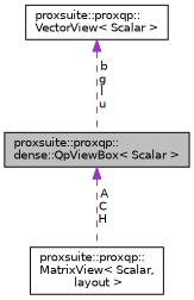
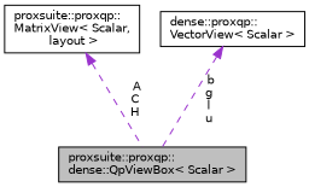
  digraph {
    rankdir=TB
    node [color=black fontname=Helvetica fontsize=10 shape=record]
    edge [color=darkorchid3 dir=back fontname=Helvetica fontsize=10 labelfontname=Helvetica labelfontsize=10 style=dashed]
    n1 [fillcolor=grey75 fontcolor=black height=0.2 label="proxsuite::proxqp::\ldense::QpViewBox\< Scalar \>" style=filled width=0.4]
    n2 [height=0.2 label="proxsuite::proxqp::\lMatrixView\< Scalar,\l layout \>" width=0.4]
-   n3 [height=0.2 label="proxsuite::proxqp::\lVectorView\< Scalar \>" width=0.4]
-   n1 -> n2 [label=" A\nC\nH"]
+   n3 [height=0.2 label="dense::proxqp::\lVectorView\< Scalar \>" width=0.4]
+   n2 -> n1 [label=" A\nC\nH"]
    n3 -> n1 [label=" b\ng\nl\nu"]
  }
